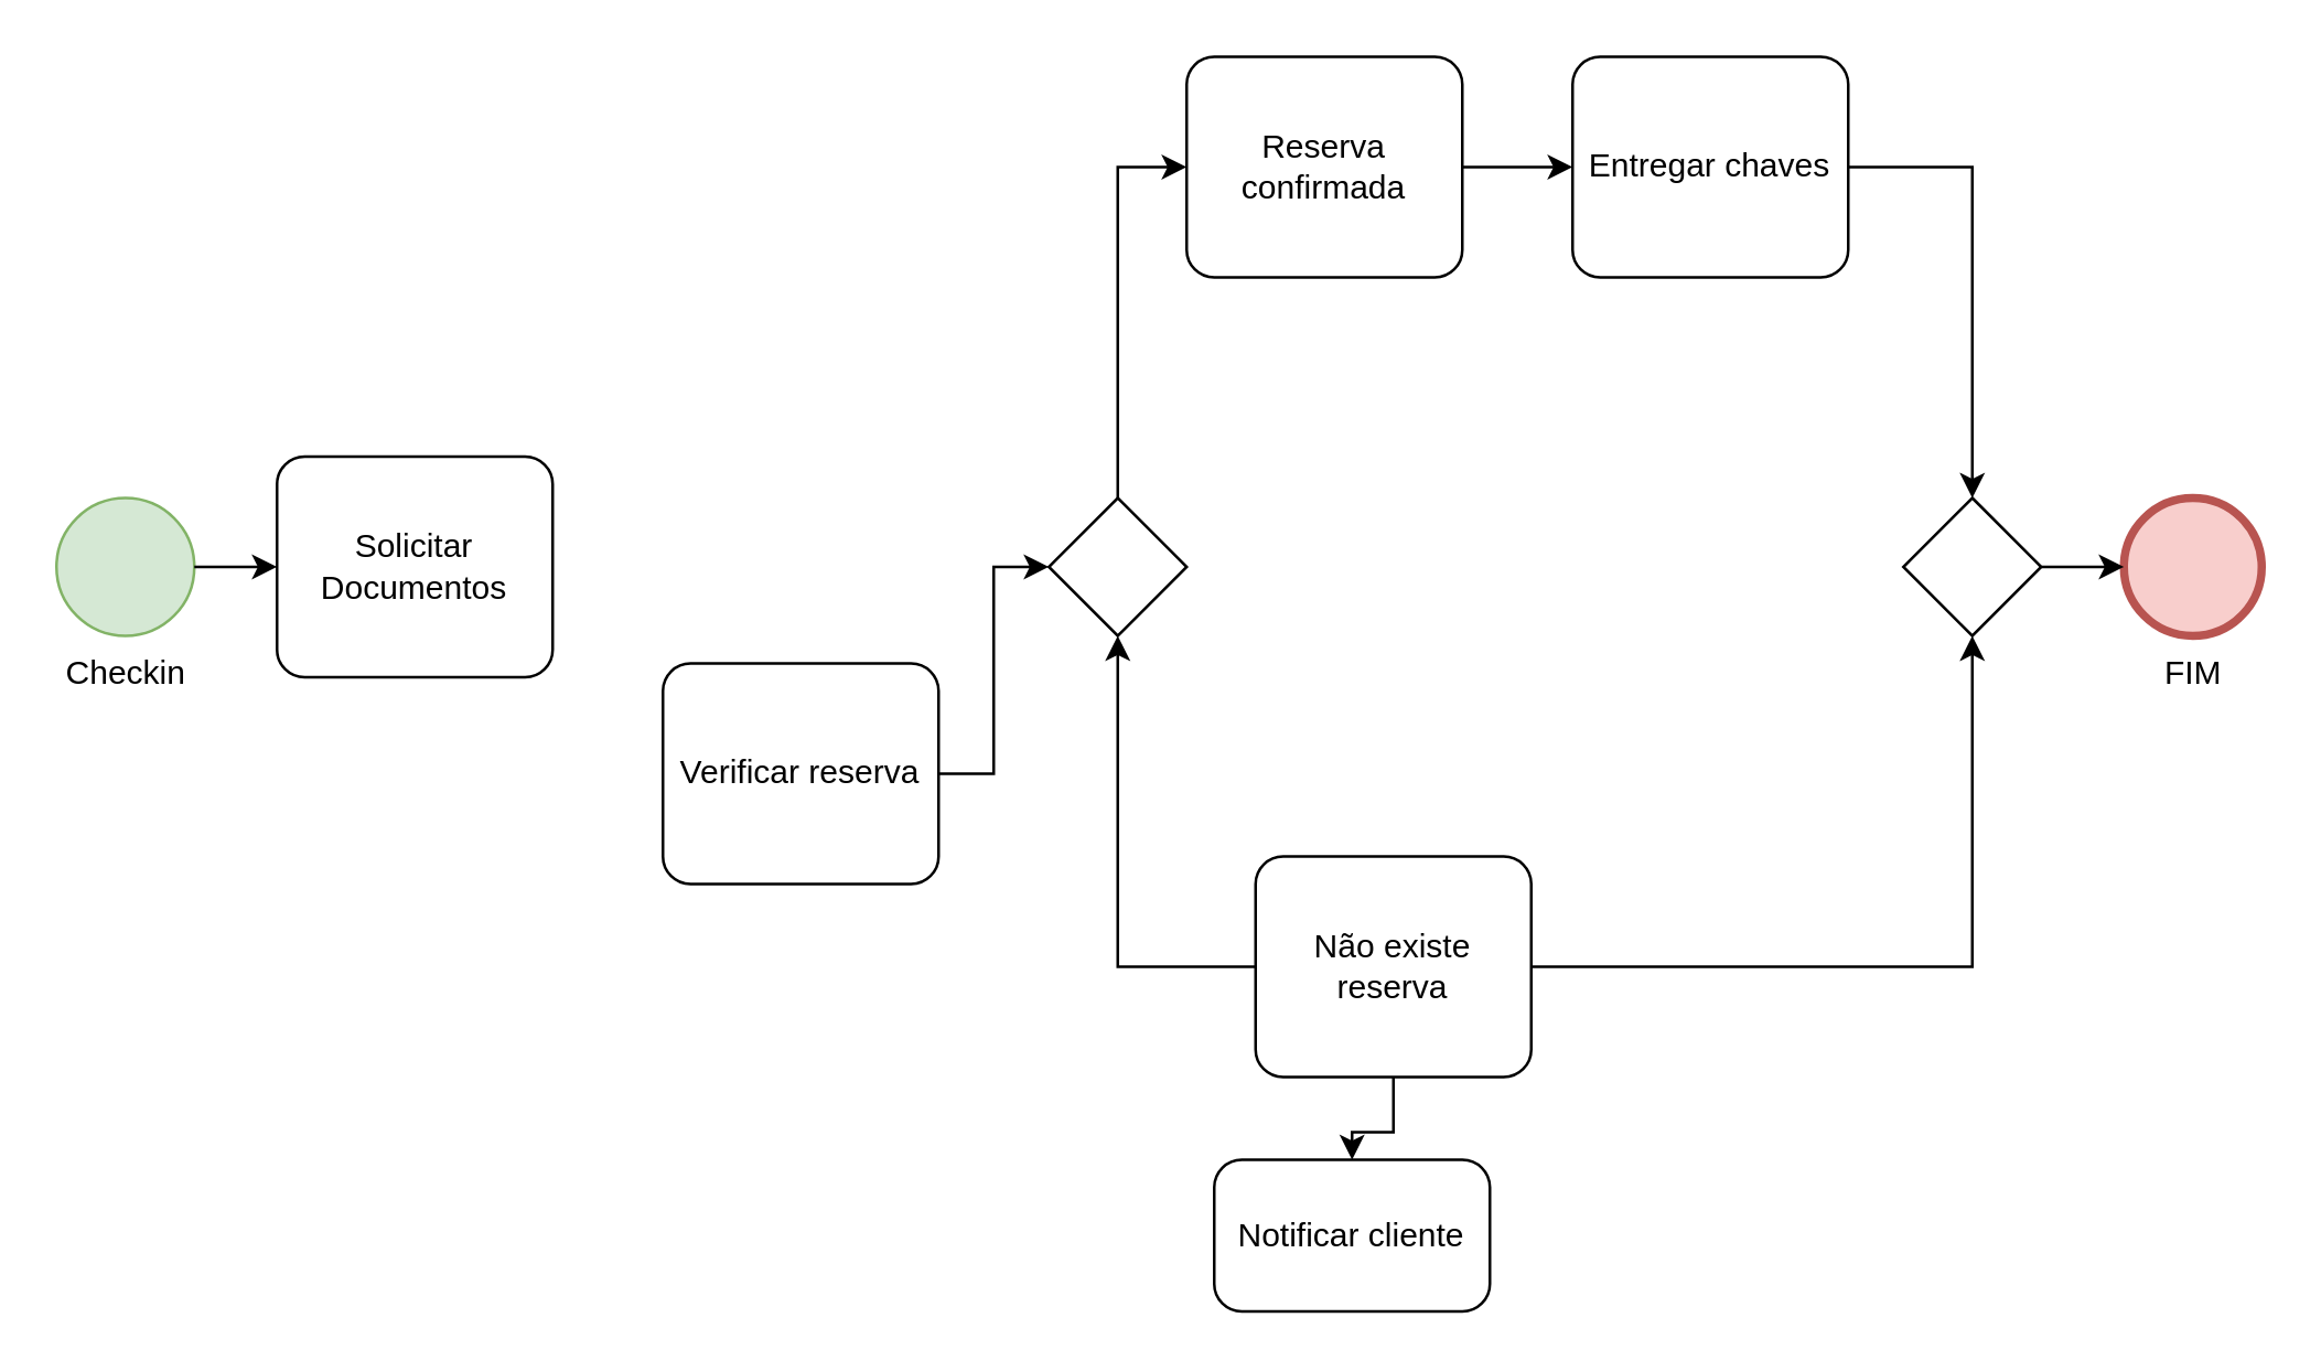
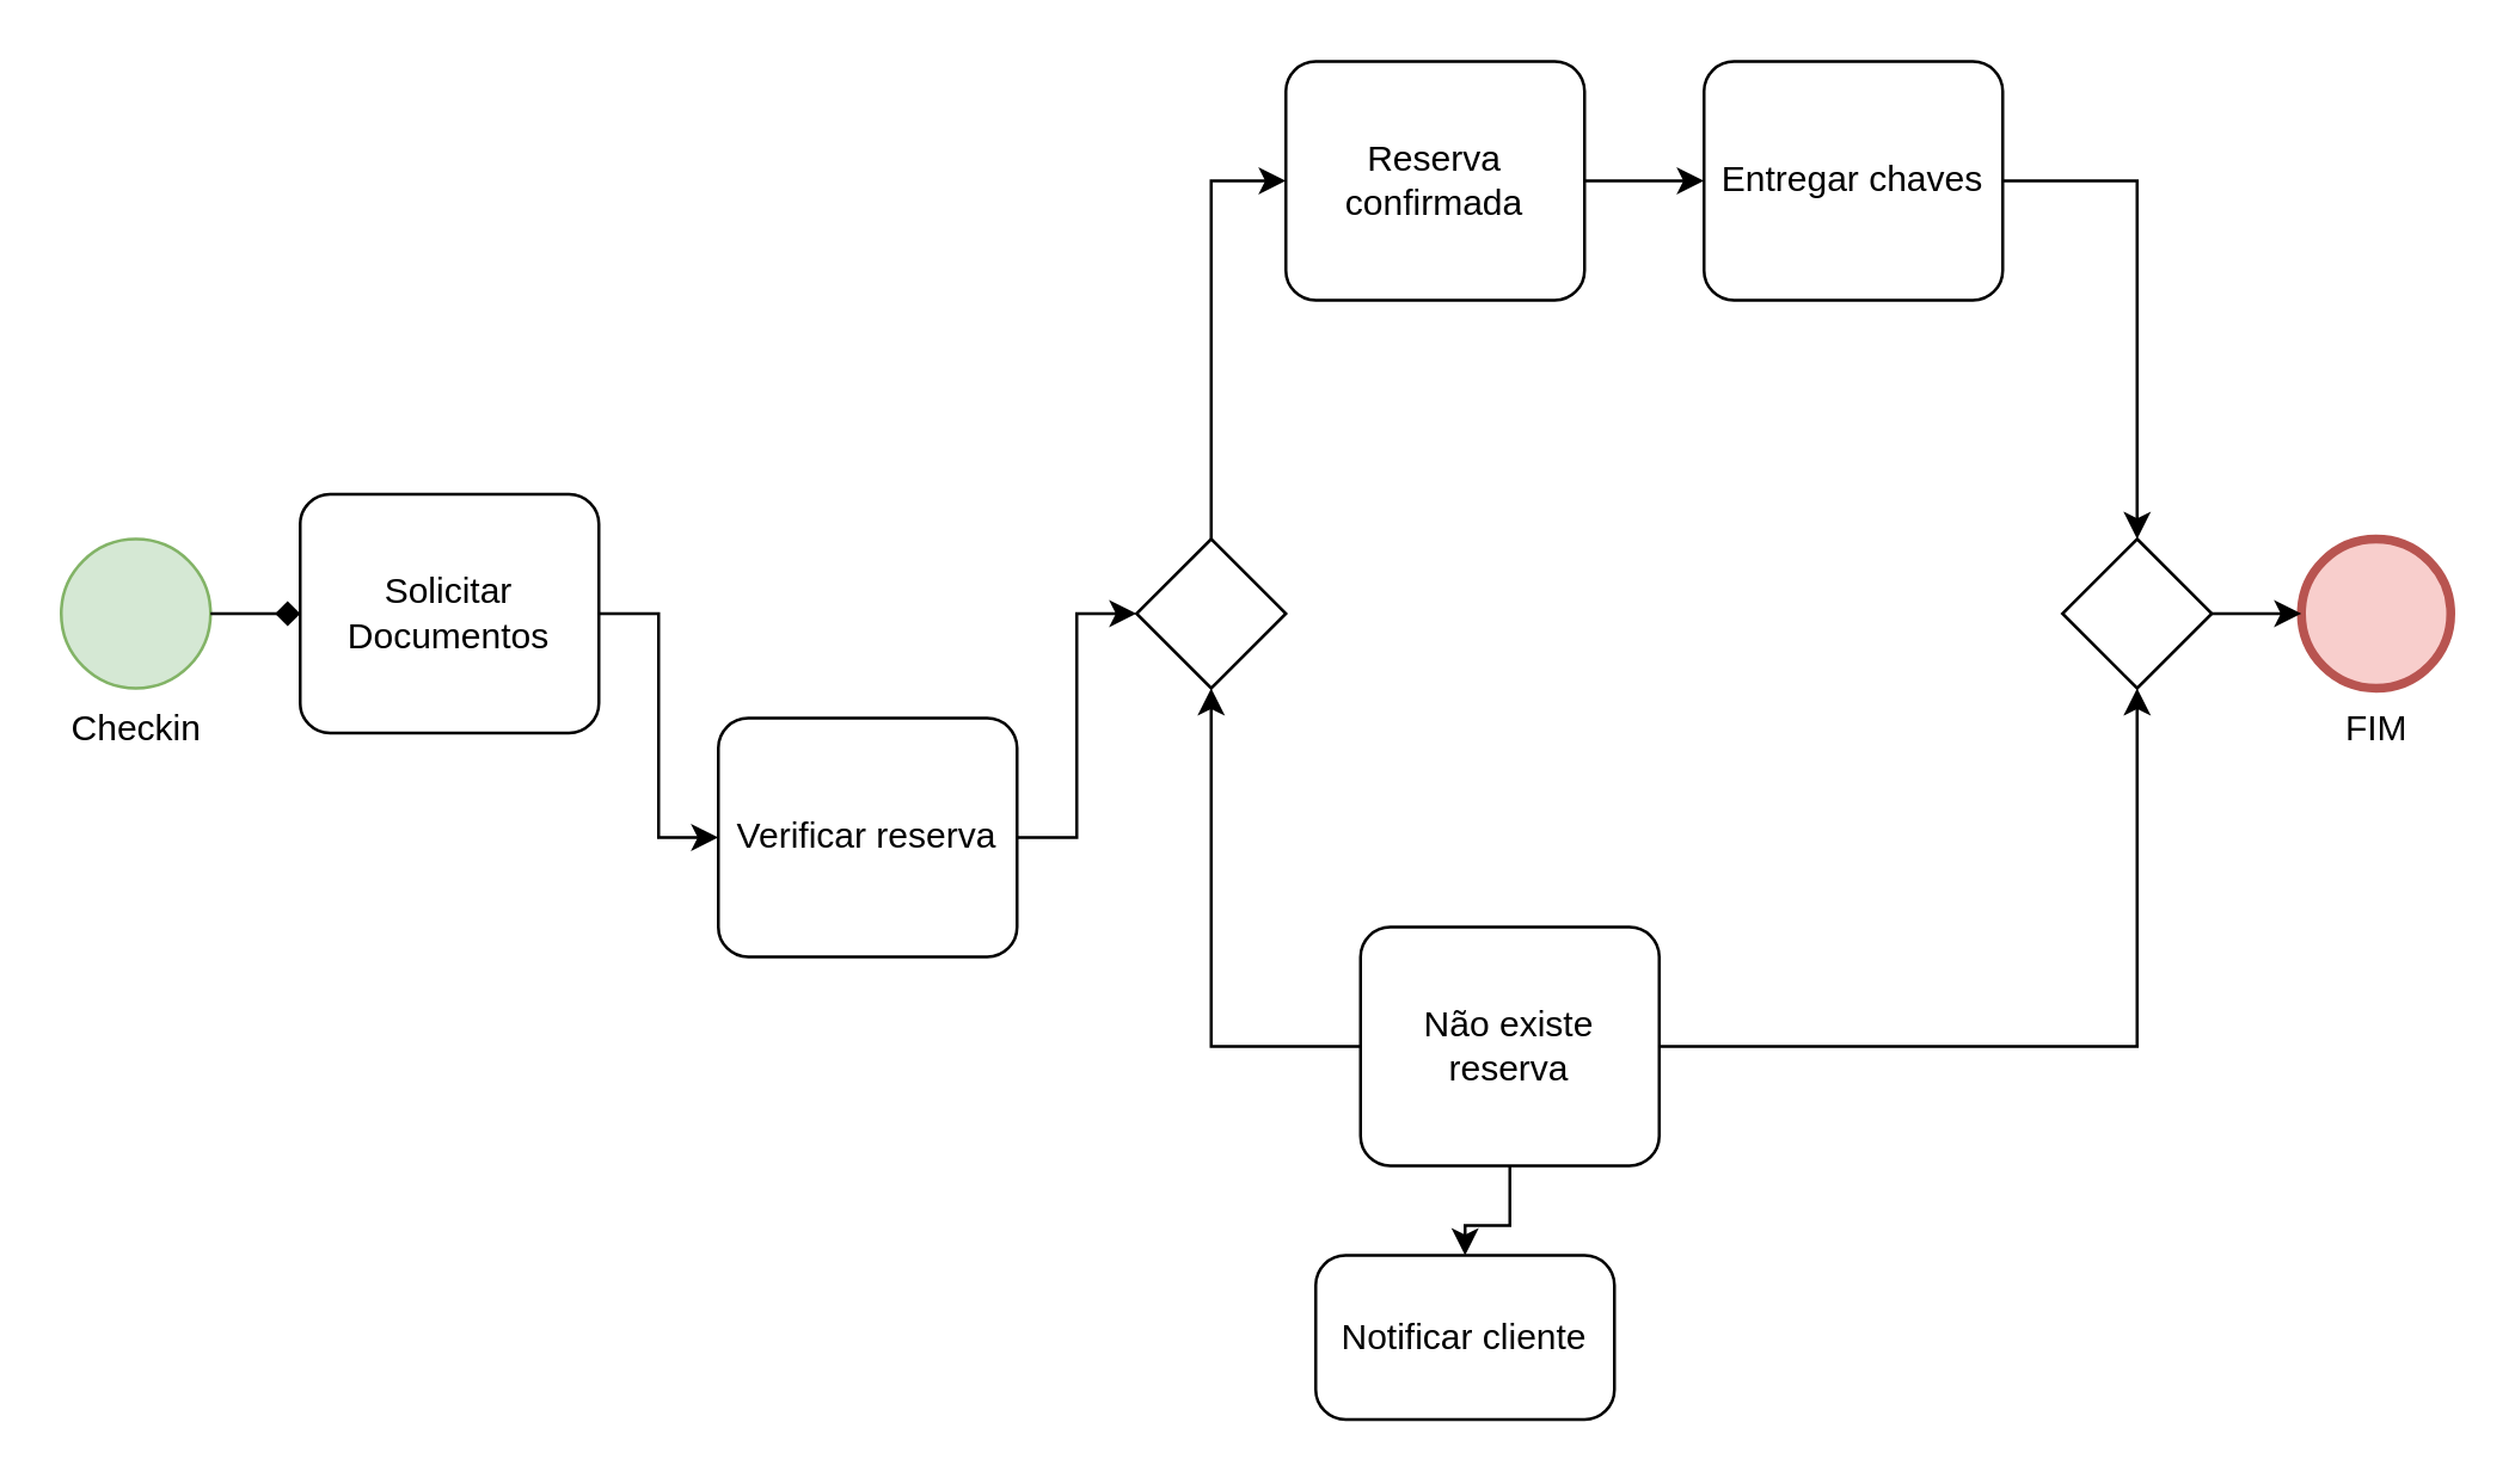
  <mxCell id="0" />
  <mxCell id="1" parent="0" />
  <mxCell id="2" value="Checkin" style="points=[[0.145,0.145,0],[0.5,0,0],[0.855,0.145,0],[1,0.5,0],[0.855,0.855,0],[0.5,1,0],[0.145,0.855,0],[0,0.5,0]];shape=mxgraph.bpmn.event;html=1;verticalLabelPosition=bottom;labelBackgroundColor=#ffffff;verticalAlign=top;align=center;perimeter=ellipsePerimeter;outlineConnect=0;aspect=fixed;outline=standard;symbol=general;fillColor=#d5e8d4;strokeColor=#82b366;" vertex="1" parent="1"><mxGeometry x="20" y="180" width="50" height="50" as="geometry" /></mxCell>
  <mxCell id="3" value="Solicitar Documentos" style="points=[[0.25,0,0],[0.5,0,0],[0.75,0,0],[1,0.25,0],[1,0.5,0],[1,0.75,0],[0.75,1,0],[0.5,1,0],[0.25,1,0],[0,0.75,0],[0,0.5,0],[0,0.25,0]];shape=mxgraph.bpmn.task;whiteSpace=wrap;rectStyle=rounded;size=10;html=1;container=1;expand=0;collapsible=0;taskMarker=abstract;" vertex="1" parent="1"><mxGeometry x="100" y="165" width="100" height="80" as="geometry" /></mxCell>
- <mxCell id="4" style="edgeStyle=orthogonalEdgeStyle;rounded=0;orthogonalLoop=1;jettySize=auto;html=1;entryX=0;entryY=0.5;entryDx=0;entryDy=0;entryPerimeter=0;" edge="1" parent="1" source="2" target="3"><mxGeometry relative="1" as="geometry" /></mxCell>
+ <mxCell id="4" style="edgeStyle=orthogonalEdgeStyle;rounded=0;orthogonalLoop=1;jettySize=auto;html=1;entryX=0;entryY=0.5;entryDx=0;entryDy=0;entryPerimeter=0;endArrow=diamond;" edge="1" parent="1" source="2" target="3"><mxGeometry relative="1" as="geometry" /></mxCell>
  <mxCell id="5" value="Verificar reserva" style="points=[[0.25,0,0],[0.5,0,0],[0.75,0,0],[1,0.25,0],[1,0.5,0],[1,0.75,0],[0.75,1,0],[0.5,1,0],[0.25,1,0],[0,0.75,0],[0,0.5,0],[0,0.25,0]];shape=mxgraph.bpmn.task;whiteSpace=wrap;rectStyle=rounded;size=10;html=1;container=1;expand=0;collapsible=0;taskMarker=abstract;" vertex="1" parent="1"><mxGeometry x="240" y="240" width="100" height="80" as="geometry" /></mxCell>
+ <mxCell id="6" style="edgeStyle=orthogonalEdgeStyle;rounded=0;orthogonalLoop=1;jettySize=auto;html=1;entryX=0;entryY=0.5;entryDx=0;entryDy=0;entryPerimeter=0;" edge="1" parent="1" source="3" target="5"><mxGeometry relative="1" as="geometry" /></mxCell>
  <mxCell id="7" value="" style="points=[[0.25,0.25,0],[0.5,0,0],[0.75,0.25,0],[1,0.5,0],[0.75,0.75,0],[0.5,1,0],[0.25,0.75,0],[0,0.5,0]];shape=mxgraph.bpmn.gateway2;html=1;verticalLabelPosition=bottom;labelBackgroundColor=#ffffff;verticalAlign=top;align=center;perimeter=rhombusPerimeter;outlineConnect=0;outline=none;symbol=none;" vertex="1" parent="1"><mxGeometry x="380" y="180" width="50" height="50" as="geometry" /></mxCell>
  <mxCell id="8" style="edgeStyle=orthogonalEdgeStyle;rounded=0;orthogonalLoop=1;jettySize=auto;html=1;entryX=0;entryY=0.5;entryDx=0;entryDy=0;entryPerimeter=0;" edge="1" parent="1" source="5" target="7"><mxGeometry relative="1" as="geometry" /></mxCell>
  <mxCell id="9" style="edgeStyle=orthogonalEdgeStyle;rounded=0;orthogonalLoop=1;jettySize=auto;html=1;entryX=0.5;entryY=1;entryDx=0;entryDy=0;entryPerimeter=0;" edge="1" parent="1" source="10" target="18"><mxGeometry relative="1" as="geometry"><mxPoint x="790" y="280" as="targetPoint" /></mxGeometry></mxCell>
  <mxCell id="10" value="Não existe reserva" style="points=[[0.25,0,0],[0.5,0,0],[0.75,0,0],[1,0.25,0],[1,0.5,0],[1,0.75,0],[0.75,1,0],[0.5,1,0],[0.25,1,0],[0,0.75,0],[0,0.5,0],[0,0.25,0]];shape=mxgraph.bpmn.task;whiteSpace=wrap;rectStyle=rounded;size=10;html=1;container=1;expand=0;collapsible=0;taskMarker=abstract;" vertex="1" parent="1"><mxGeometry x="455" y="310" width="100" height="80" as="geometry" /></mxCell>
  <mxCell id="11" value="Notificar cliente" style="points=[[0.25,0,0],[0.5,0,0],[0.75,0,0],[1,0.25,0],[1,0.5,0],[1,0.75,0],[0.75,1,0],[0.5,1,0],[0.25,1,0],[0,0.75,0],[0,0.5,0],[0,0.25,0]];shape=mxgraph.bpmn.task;whiteSpace=wrap;rectStyle=rounded;size=10;html=1;container=1;expand=0;collapsible=0;taskMarker=abstract;" vertex="1" parent="1"><mxGeometry x="440" y="420" width="100" height="55" as="geometry" /></mxCell>
  <mxCell id="12" value="Reserva confirmada" style="points=[[0.25,0,0],[0.5,0,0],[0.75,0,0],[1,0.25,0],[1,0.5,0],[1,0.75,0],[0.75,1,0],[0.5,1,0],[0.25,1,0],[0,0.75,0],[0,0.5,0],[0,0.25,0]];shape=mxgraph.bpmn.task;whiteSpace=wrap;rectStyle=rounded;size=10;html=1;container=1;expand=0;collapsible=0;taskMarker=abstract;" vertex="1" parent="1"><mxGeometry x="430" y="20" width="100" height="80" as="geometry" /></mxCell>
  <mxCell id="13" value="Entregar chaves" style="points=[[0.25,0,0],[0.5,0,0],[0.75,0,0],[1,0.25,0],[1,0.5,0],[1,0.75,0],[0.75,1,0],[0.5,1,0],[0.25,1,0],[0,0.75,0],[0,0.5,0],[0,0.25,0]];shape=mxgraph.bpmn.task;whiteSpace=wrap;rectStyle=rounded;size=10;html=1;container=1;expand=0;collapsible=0;taskMarker=abstract;" vertex="1" parent="1"><mxGeometry x="570" y="20" width="100" height="80" as="geometry" /></mxCell>
  <mxCell id="14" style="edgeStyle=orthogonalEdgeStyle;rounded=0;orthogonalLoop=1;jettySize=auto;html=1;entryX=0;entryY=0.5;entryDx=0;entryDy=0;entryPerimeter=0;" edge="1" parent="1" source="12" target="13"><mxGeometry relative="1" as="geometry" /></mxCell>
  <mxCell id="15" style="edgeStyle=orthogonalEdgeStyle;rounded=0;orthogonalLoop=1;jettySize=auto;html=1;entryX=0.5;entryY=0;entryDx=0;entryDy=0;entryPerimeter=0;" edge="1" parent="1" source="10" target="11"><mxGeometry relative="1" as="geometry" /></mxCell>
  <mxCell id="16" value="FIM" style="points=[[0.145,0.145,0],[0.5,0,0],[0.855,0.145,0],[1,0.5,0],[0.855,0.855,0],[0.5,1,0],[0.145,0.855,0],[0,0.5,0]];shape=mxgraph.bpmn.event;html=1;verticalLabelPosition=bottom;labelBackgroundColor=#ffffff;verticalAlign=top;align=center;perimeter=ellipsePerimeter;outlineConnect=0;aspect=fixed;outline=end;symbol=terminate2;fillColor=#f8cecc;strokeColor=#b85450;" vertex="1" parent="1"><mxGeometry x="770" y="180" width="50" height="50" as="geometry" /></mxCell>
  <mxCell id="17" style="edgeStyle=orthogonalEdgeStyle;rounded=0;orthogonalLoop=1;jettySize=auto;html=1;exitX=1;exitY=0.5;exitDx=0;exitDy=0;exitPerimeter=0;" edge="1" parent="1" source="18" target="16"><mxGeometry relative="1" as="geometry" /></mxCell>
  <mxCell id="18" value="" style="points=[[0.25,0.25,0],[0.5,0,0],[0.75,0.25,0],[1,0.5,0],[0.75,0.75,0],[0.5,1,0],[0.25,0.75,0],[0,0.5,0]];shape=mxgraph.bpmn.gateway2;html=1;verticalLabelPosition=bottom;labelBackgroundColor=#ffffff;verticalAlign=top;align=center;perimeter=rhombusPerimeter;outlineConnect=0;outline=none;symbol=none;" vertex="1" parent="1"><mxGeometry x="690" y="180" width="50" height="50" as="geometry" /></mxCell>
  <mxCell id="19" style="edgeStyle=orthogonalEdgeStyle;rounded=0;orthogonalLoop=1;jettySize=auto;html=1;entryX=0.5;entryY=0;entryDx=0;entryDy=0;entryPerimeter=0;" edge="1" parent="1" source="13" target="18"><mxGeometry relative="1" as="geometry" /></mxCell>
  <mxCell id="20" style="edgeStyle=orthogonalEdgeStyle;rounded=0;orthogonalLoop=1;jettySize=auto;html=1;entryX=0.5;entryY=1;entryDx=0;entryDy=0;entryPerimeter=0;" edge="1" parent="1" source="10" target="7"><mxGeometry relative="1" as="geometry" /></mxCell>
  <mxCell id="21" style="edgeStyle=orthogonalEdgeStyle;rounded=0;orthogonalLoop=1;jettySize=auto;html=1;entryX=0;entryY=0.5;entryDx=0;entryDy=0;entryPerimeter=0;" edge="1" parent="1" source="7" target="12"><mxGeometry relative="1" as="geometry" /></mxCell>
